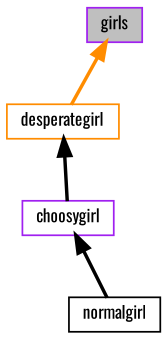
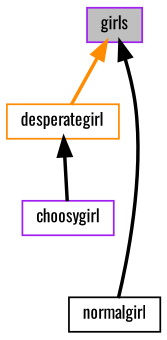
  digraph {
    fontname=Oswald
    node [color=purple fillcolor=white fontname=Oswald fontsize=10 shape=record style=filled]
    edge [color=black dir=back fontname=Oswald fontsize=10 labelfontname=Helvetica labelfontsize=10 style=bold]
    n1 [fillcolor=grey75 fontcolor=black height=0.2 label=girls width=0.4]
    n2 [color=darkorange height=0.2 label=desperategirl width=0.4]
    n3 [color=black height=0.2 label=normalgirl width=0.4]
    n4 [height=0.2 label=choosygirl width=0.4]
    n1 -> n2 [color=darkorange]
-   n4 -> n3
+   n1 -> n3
    n2 -> n4
  }
